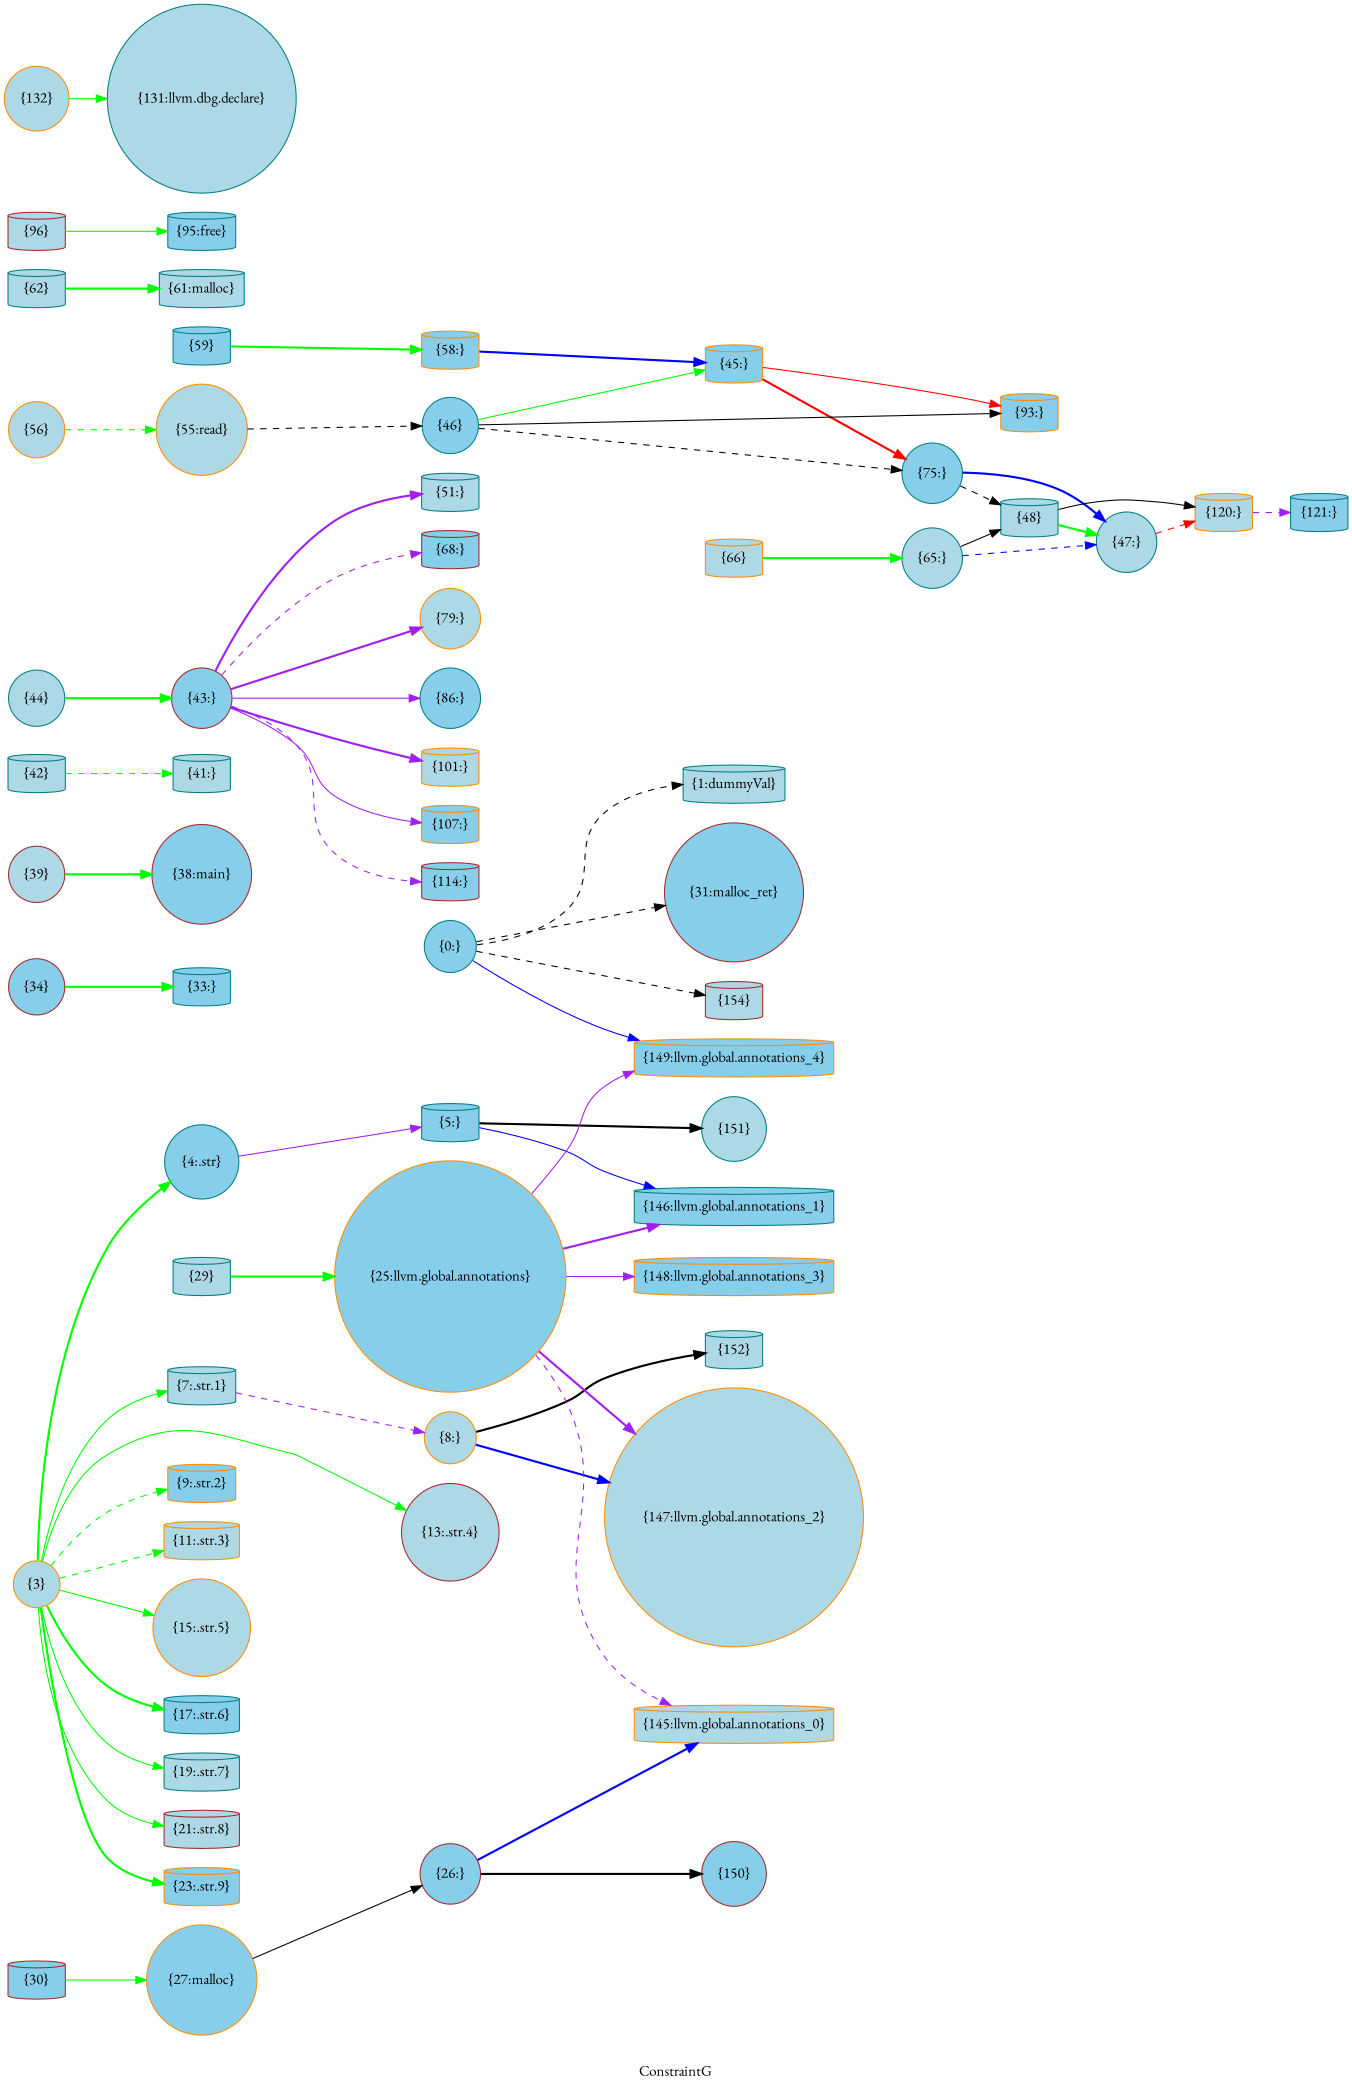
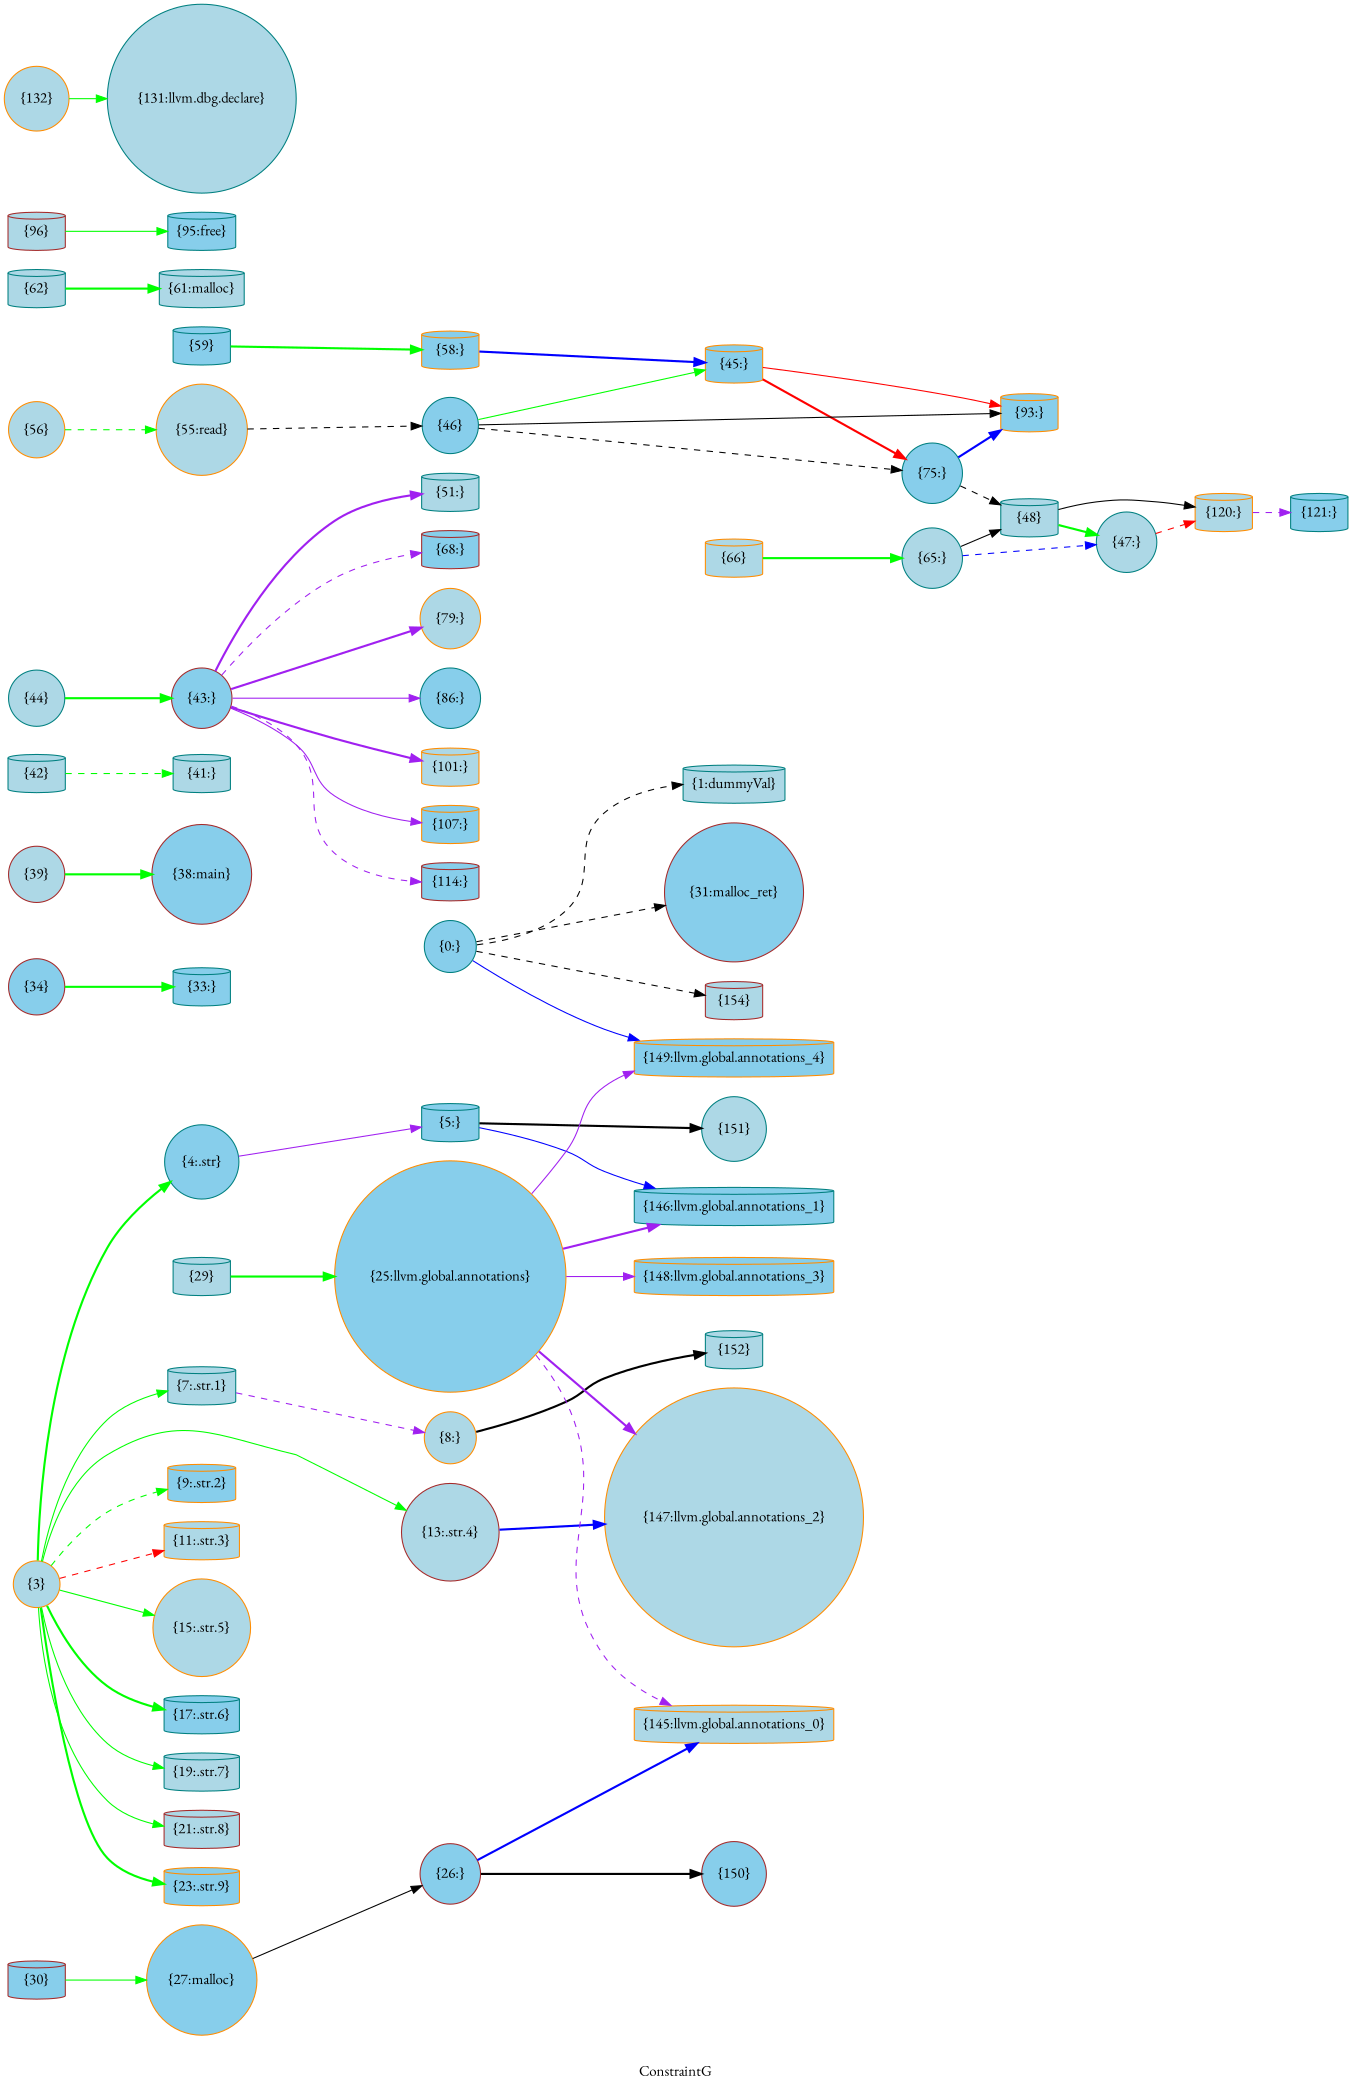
  digraph {
    fontname="EB Garamond"
    label=ConstraintG
    rankdir=LR
    node [color=teal fillcolor=lightblue fontname="EB Garamond" shape=cylinder style=filled]
    edge [color=green fontname="EB Garamond" style=bold]
    n1 [fillcolor=skyblue label="{0:}" shape=circle]
    n2 [label="{1:dummyVal}"]
    n3 [color=brown fillcolor=skyblue label="{31:malloc_ret}" shape=circle]
    n4 [color=brown label="{154}"]
    n5 [color=darkorange fillcolor=skyblue label="{149:llvm.global.annotations_4}"]
    n6 [color=darkorange label="{3}" shape=circle]
    n7 [fillcolor=skyblue label="{4:.str}" shape=circle]
    n8 [label="{7:.str.1}"]
    n9 [color=darkorange fillcolor=skyblue label="{9:.str.2}"]
    n10 [color=darkorange label="{11:.str.3}"]
    n11 [color=brown label="{13:.str.4}" shape=circle]
    n12 [color=darkorange label="{15:.str.5}" shape=circle]
    n13 [fillcolor=skyblue label="{17:.str.6}"]
    n14 [label="{19:.str.7}"]
    n15 [color=brown label="{21:.str.8}"]
    n16 [color=darkorange fillcolor=skyblue label="{23:.str.9}"]
    n17 [fillcolor=skyblue label="{5:}"]
    n18 [color=darkorange label="{8:}" shape=circle]
    n19 [label="{151}" shape=circle]
    n20 [fillcolor=skyblue label="{146:llvm.global.annotations_1}"]
    n21 [label="{152}"]
    n22 [color=darkorange label="{147:llvm.global.annotations_2}" shape=circle]
    n23 [color=darkorange fillcolor=skyblue label="{25:llvm.global.annotations}" shape=circle]
    n24 [color=darkorange label="{145:llvm.global.annotations_0}"]
    n25 [color=darkorange fillcolor=skyblue label="{148:llvm.global.annotations_3}"]
    n26 [color=brown fillcolor=skyblue label="{26:}" shape=circle]
    n27 [color=brown fillcolor=skyblue label="{150}" shape=circle]
    n28 [color=darkorange fillcolor=skyblue label="{27:malloc}" shape=circle]
    n29 [label="{29}"]
    n30 [color=brown fillcolor=skyblue label="{30}"]
    n31 [fillcolor=skyblue label="{33:}"]
    n32 [color=brown fillcolor=skyblue label="{34}" shape=circle]
    n33 [color=brown fillcolor=skyblue label="{38:main}" shape=circle]
    n34 [color=brown label="{39}" shape=circle]
    n35 [label="{41:}"]
    n36 [label="{42}"]
    n37 [color=brown fillcolor=skyblue label="{43:}" shape=circle]
    n38 [label="{51:}"]
    n39 [color=brown fillcolor=skyblue label="{68:}"]
    n40 [color=darkorange label="{79:}" shape=circle]
    n41 [fillcolor=skyblue label="{86:}" shape=circle]
    n42 [color=darkorange label="{101:}"]
    n43 [color=darkorange fillcolor=skyblue label="{107:}"]
    n44 [color=brown fillcolor=skyblue label="{114:}"]
    n45 [label="{44}" shape=circle]
    n46 [color=darkorange fillcolor=skyblue label="{45:}"]
    n47 [fillcolor=skyblue label="{75:}" shape=circle]
    n48 [color=darkorange fillcolor=skyblue label="{93:}"]
    n49 [label="{47:}" shape=circle]
    n50 [label="{48}"]
    n51 [color=darkorange label="{120:}"]
    n52 [fillcolor=skyblue label="{46}" shape=circle]
    n53 [fillcolor=skyblue label="{121:}"]
    n54 [color=darkorange label="{55:read}" shape=circle]
    n55 [color=darkorange label="{56}" shape=circle]
    n56 [color=darkorange fillcolor=skyblue label="{58:}"]
    n57 [fillcolor=skyblue label="{59}"]
    n58 [label="{61:malloc}"]
    n59 [label="{62}"]
    n60 [label="{65:}" shape=circle]
    n61 [color=darkorange label="{66}"]
    n62 [fillcolor=skyblue label="{95:free}"]
    n63 [color=brown label="{96}"]
    n64 [label="{131:llvm.dbg.declare}" shape=circle]
    n65 [color=darkorange label="{132}" shape=circle]
    n1 -> n2 [color=black style=dashed]
    n1 -> n3 [color=black style=dashed]
    n1 -> n4 [color=black style=dashed]
    n1 -> n5 [color=blue style=solid]
    n6 -> n7
    n6 -> n8 [style=solid]
    n6 -> n9 [style=dashed]
-   n6 -> n10 [style=dashed]
+   n6 -> n10 [color=red style=dashed]
    n6 -> n11 [style=solid]
    n6 -> n12 [style=solid]
    n6 -> n13
    n6 -> n14 [style=solid]
    n6 -> n15 [style=solid]
    n6 -> n16
    n7 -> n17 [color=purple style=solid]
    n8 -> n18 [color=purple style=dashed]
    n17 -> n19 [color=black]
    n17 -> n20 [color=blue style=solid]
    n18 -> n21 [color=black]
-   n18 -> n22 [color=blue]
+   n11 -> n22 [color=blue]
    n23 -> n5 [color=purple style=solid]
    n23 -> n20 [color=purple]
    n23 -> n22 [color=purple]
    n23 -> n24 [color=purple style=dashed]
    n23 -> n25 [color=purple style=solid]
    n26 -> n24 [color=blue]
    n26 -> n27 [color=black]
    n28 -> n26 [color=black style=solid]
    n29 -> n23
    n30 -> n28 [style=solid]
    n32 -> n31
    n34 -> n33
    n36 -> n35 [style=dashed]
    n37 -> n38 [color=purple]
    n37 -> n39 [color=purple style=dashed]
    n37 -> n40 [color=purple]
    n37 -> n41 [color=purple style=solid]
    n37 -> n42 [color=purple]
    n37 -> n43 [color=purple style=solid]
    n37 -> n44 [color=purple style=dashed]
    n45 -> n37
    n46 -> n47 [color=red]
    n46 -> n48 [color=red style=solid]
-   n47 -> n49 [color=blue]
+   n47 -> n48 [color=blue]
    n47 -> n50 [color=black style=dashed]
    n49 -> n51 [color=red style=dashed]
    n50 -> n49
    n50 -> n51 [color=black style=solid]
    n51 -> n53 [color=purple style=dashed]
    n52 -> n46 [style=solid]
    n52 -> n47 [color=black style=dashed]
    n52 -> n48 [color=black style=solid]
    n54 -> n52 [color=black style=dashed]
    n55 -> n54 [style=dashed]
    n56 -> n46 [color=blue]
    n57 -> n56
    n59 -> n58
    n60 -> n49 [color=blue style=dashed]
    n60 -> n50 [color=black style=solid]
    n61 -> n60
    n63 -> n62 [style=solid]
    n65 -> n64 [style=solid]
  }
